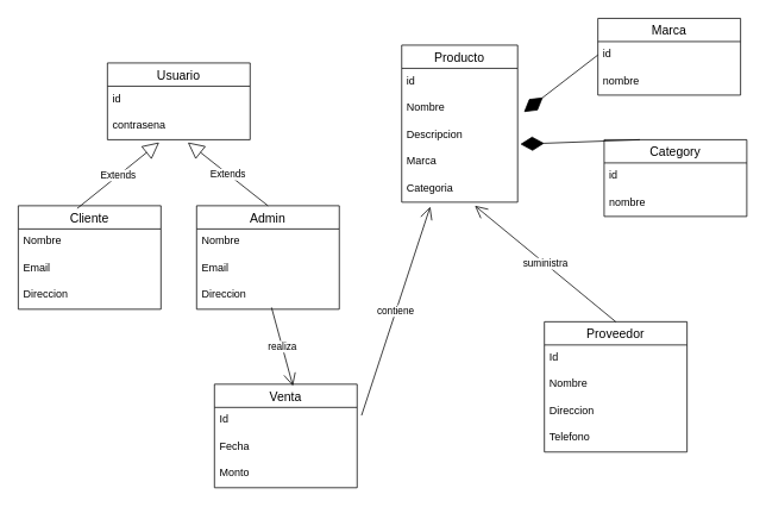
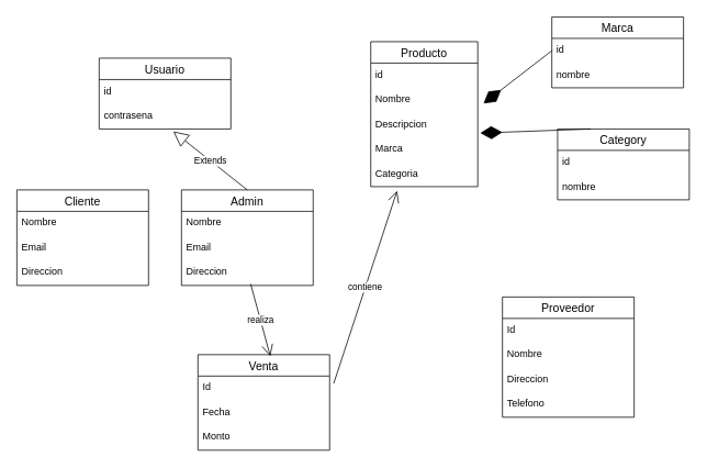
  <mxCell id="0" />
  <mxCell id="1" parent="0" />
  <mxCell id="2" value="Producto" style="swimlane;fontStyle=0;childLayout=stackLayout;horizontal=1;startSize=26;horizontalStack=0;resizeParent=1;resizeParentMax=0;resizeLast=0;collapsible=1;marginBottom=0;align=center;fontSize=14;" parent="1" vertex="1"><mxGeometry x="450" y="50" width="130" height="176" as="geometry" /></mxCell>
  <mxCell id="3" value="id" style="text;strokeColor=none;fillColor=none;spacingLeft=4;spacingRight=4;overflow=hidden;rotatable=0;points=[[0,0.5],[1,0.5]];portConstraint=eastwest;fontSize=12;" parent="2" vertex="1"><mxGeometry y="26" width="130" height="30" as="geometry" /></mxCell>
  <mxCell id="4" value="Nombre" style="text;strokeColor=none;fillColor=none;spacingLeft=4;spacingRight=4;overflow=hidden;rotatable=0;points=[[0,0.5],[1,0.5]];portConstraint=eastwest;fontSize=12;" parent="2" vertex="1"><mxGeometry y="56" width="130" height="30" as="geometry" /></mxCell>
  <mxCell id="5" value="Descripcion" style="text;strokeColor=none;fillColor=none;spacingLeft=4;spacingRight=4;overflow=hidden;rotatable=0;points=[[0,0.5],[1,0.5]];portConstraint=eastwest;fontSize=12;" vertex="1" parent="2"><mxGeometry y="86" width="130" height="30" as="geometry" /></mxCell>
  <mxCell id="6" value="Marca" style="text;strokeColor=none;fillColor=none;spacingLeft=4;spacingRight=4;overflow=hidden;rotatable=0;points=[[0,0.5],[1,0.5]];portConstraint=eastwest;fontSize=12;" parent="2" vertex="1"><mxGeometry y="116" width="130" height="30" as="geometry" /></mxCell>
  <mxCell id="7" value="Categoria" style="text;strokeColor=none;fillColor=none;spacingLeft=4;spacingRight=4;overflow=hidden;rotatable=0;points=[[0,0.5],[1,0.5]];portConstraint=eastwest;fontSize=12;" vertex="1" parent="2"><mxGeometry y="146" width="130" height="30" as="geometry" /></mxCell>
  <mxCell id="8" value="Usuario" style="swimlane;fontStyle=0;childLayout=stackLayout;horizontal=1;startSize=26;horizontalStack=0;resizeParent=1;resizeParentMax=0;resizeLast=0;collapsible=1;marginBottom=0;align=center;fontSize=14;" parent="1" vertex="1"><mxGeometry x="120" y="70" width="160" height="86" as="geometry" /></mxCell>
  <mxCell id="9" value="id " style="text;strokeColor=none;fillColor=none;spacingLeft=4;spacingRight=4;overflow=hidden;rotatable=0;points=[[0,0.5],[1,0.5]];portConstraint=eastwest;fontSize=12;" parent="8" vertex="1"><mxGeometry y="26" width="160" height="30" as="geometry" /></mxCell>
  <mxCell id="10" value="contrasena" style="text;strokeColor=none;fillColor=none;spacingLeft=4;spacingRight=4;overflow=hidden;rotatable=0;points=[[0,0.5],[1,0.5]];portConstraint=eastwest;fontSize=12;" parent="8" vertex="1"><mxGeometry y="56" width="160" height="30" as="geometry" /></mxCell>
  <mxCell id="11" value="Category" style="swimlane;fontStyle=0;childLayout=stackLayout;horizontal=1;startSize=26;horizontalStack=0;resizeParent=1;resizeParentMax=0;resizeLast=0;collapsible=1;marginBottom=0;align=center;fontSize=14;" vertex="1" parent="1"><mxGeometry x="677" y="156" width="160" height="86" as="geometry" /></mxCell>
  <mxCell id="12" value="id" style="text;strokeColor=none;fillColor=none;spacingLeft=4;spacingRight=4;overflow=hidden;rotatable=0;points=[[0,0.5],[1,0.5]];portConstraint=eastwest;fontSize=12;" vertex="1" parent="11"><mxGeometry y="26" width="160" height="30" as="geometry" /></mxCell>
  <mxCell id="13" value="nombre" style="text;strokeColor=none;fillColor=none;spacingLeft=4;spacingRight=4;overflow=hidden;rotatable=0;points=[[0,0.5],[1,0.5]];portConstraint=eastwest;fontSize=12;" vertex="1" parent="11"><mxGeometry y="56" width="160" height="30" as="geometry" /></mxCell>
  <mxCell id="14" value="Marca" style="swimlane;fontStyle=0;childLayout=stackLayout;horizontal=1;startSize=26;horizontalStack=0;resizeParent=1;resizeParentMax=0;resizeLast=0;collapsible=1;marginBottom=0;align=center;fontSize=14;" vertex="1" parent="1"><mxGeometry x="670" y="20" width="160" height="86" as="geometry" /></mxCell>
  <mxCell id="15" value="id" style="text;strokeColor=none;fillColor=none;spacingLeft=4;spacingRight=4;overflow=hidden;rotatable=0;points=[[0,0.5],[1,0.5]];portConstraint=eastwest;fontSize=12;" vertex="1" parent="14"><mxGeometry y="26" width="160" height="30" as="geometry" /></mxCell>
  <mxCell id="16" value="nombre" style="text;strokeColor=none;fillColor=none;spacingLeft=4;spacingRight=4;overflow=hidden;rotatable=0;points=[[0,0.5],[1,0.5]];portConstraint=eastwest;fontSize=12;" vertex="1" parent="14"><mxGeometry y="56" width="160" height="30" as="geometry" /></mxCell>
  <mxCell id="17" value="Venta" style="swimlane;fontStyle=0;childLayout=stackLayout;horizontal=1;startSize=26;horizontalStack=0;resizeParent=1;resizeParentMax=0;resizeLast=0;collapsible=1;marginBottom=0;align=center;fontSize=14;" vertex="1" parent="1"><mxGeometry x="240" y="430" width="160" height="116" as="geometry" /></mxCell>
  <mxCell id="18" value="Id" style="text;strokeColor=none;fillColor=none;spacingLeft=4;spacingRight=4;overflow=hidden;rotatable=0;points=[[0,0.5],[1,0.5]];portConstraint=eastwest;fontSize=12;" vertex="1" parent="17"><mxGeometry y="26" width="160" height="30" as="geometry" /></mxCell>
  <mxCell id="19" value="Fecha" style="text;strokeColor=none;fillColor=none;spacingLeft=4;spacingRight=4;overflow=hidden;rotatable=0;points=[[0,0.5],[1,0.5]];portConstraint=eastwest;fontSize=12;" vertex="1" parent="17"><mxGeometry y="56" width="160" height="30" as="geometry" /></mxCell>
  <mxCell id="20" value="Monto" style="text;strokeColor=none;fillColor=none;spacingLeft=4;spacingRight=4;overflow=hidden;rotatable=0;points=[[0,0.5],[1,0.5]];portConstraint=eastwest;fontSize=12;" vertex="1" parent="17"><mxGeometry y="86" width="160" height="30" as="geometry" /></mxCell>
  <mxCell id="21" value="Cliente" style="swimlane;fontStyle=0;childLayout=stackLayout;horizontal=1;startSize=26;horizontalStack=0;resizeParent=1;resizeParentMax=0;resizeLast=0;collapsible=1;marginBottom=0;align=center;fontSize=14;" vertex="1" parent="1"><mxGeometry x="20" y="230" width="160" height="116" as="geometry" /></mxCell>
  <mxCell id="22" value="Nombre" style="text;strokeColor=none;fillColor=none;spacingLeft=4;spacingRight=4;overflow=hidden;rotatable=0;points=[[0,0.5],[1,0.5]];portConstraint=eastwest;fontSize=12;" vertex="1" parent="21"><mxGeometry y="26" width="160" height="30" as="geometry" /></mxCell>
  <mxCell id="23" value="Email" style="text;strokeColor=none;fillColor=none;spacingLeft=4;spacingRight=4;overflow=hidden;rotatable=0;points=[[0,0.5],[1,0.5]];portConstraint=eastwest;fontSize=12;" vertex="1" parent="21"><mxGeometry y="56" width="160" height="30" as="geometry" /></mxCell>
  <mxCell id="24" value="Direccion" style="text;strokeColor=none;fillColor=none;spacingLeft=4;spacingRight=4;overflow=hidden;rotatable=0;points=[[0,0.5],[1,0.5]];portConstraint=eastwest;fontSize=12;" vertex="1" parent="21"><mxGeometry y="86" width="160" height="30" as="geometry" /></mxCell>
  <mxCell id="25" value="Admin" style="swimlane;fontStyle=0;childLayout=stackLayout;horizontal=1;startSize=26;horizontalStack=0;resizeParent=1;resizeParentMax=0;resizeLast=0;collapsible=1;marginBottom=0;align=center;fontSize=14;" vertex="1" parent="1"><mxGeometry x="220" y="230" width="160" height="116" as="geometry" /></mxCell>
  <mxCell id="26" value="Nombre" style="text;strokeColor=none;fillColor=none;spacingLeft=4;spacingRight=4;overflow=hidden;rotatable=0;points=[[0,0.5],[1,0.5]];portConstraint=eastwest;fontSize=12;" vertex="1" parent="25"><mxGeometry y="26" width="160" height="30" as="geometry" /></mxCell>
  <mxCell id="27" value="Email" style="text;strokeColor=none;fillColor=none;spacingLeft=4;spacingRight=4;overflow=hidden;rotatable=0;points=[[0,0.5],[1,0.5]];portConstraint=eastwest;fontSize=12;" vertex="1" parent="25"><mxGeometry y="56" width="160" height="30" as="geometry" /></mxCell>
  <mxCell id="28" value="Direccion" style="text;strokeColor=none;fillColor=none;spacingLeft=4;spacingRight=4;overflow=hidden;rotatable=0;points=[[0,0.5],[1,0.5]];portConstraint=eastwest;fontSize=12;" vertex="1" parent="25"><mxGeometry y="86" width="160" height="30" as="geometry" /></mxCell>
  <mxCell id="29" value="Extends" style="endArrow=block;endSize=16;endFill=0;html=1;entryX=0.563;entryY=1.1;entryDx=0;entryDy=0;entryPerimeter=0;" edge="1" parent="25" target="10"><mxGeometry width="160" relative="1" as="geometry"><mxPoint x="80" as="sourcePoint" /><mxPoint x="240" as="targetPoint" /></mxGeometry></mxCell>
- <mxCell id="30" value="Extends" style="endArrow=block;endSize=16;endFill=0;html=1;exitX=0.413;exitY=0.026;exitDx=0;exitDy=0;exitPerimeter=0;entryX=0.363;entryY=1.1;entryDx=0;entryDy=0;entryPerimeter=0;" edge="1" parent="1" source="21" target="10"><mxGeometry width="160" relative="1" as="geometry"><mxPoint x="100" y="152.5" as="sourcePoint" /><mxPoint x="260" y="152.5" as="targetPoint" /></mxGeometry></mxCell>
  <mxCell id="31" value="" style="endArrow=diamondThin;endFill=1;endSize=24;html=1;exitX=0.25;exitY=0;exitDx=0;exitDy=0;entryX=1.023;entryY=-0.167;entryDx=0;entryDy=0;entryPerimeter=0;" edge="1" parent="1" source="11" target="6"><mxGeometry width="160" relative="1" as="geometry"><mxPoint x="380" y="210" as="sourcePoint" /><mxPoint x="540" y="210" as="targetPoint" /></mxGeometry></mxCell>
  <mxCell id="32" value="" style="endArrow=diamondThin;endFill=1;endSize=24;html=1;exitX=0;exitY=0.5;exitDx=0;exitDy=0;entryX=1.054;entryY=0.633;entryDx=0;entryDy=0;entryPerimeter=0;" edge="1" parent="1" source="15" target="4"><mxGeometry width="160" relative="1" as="geometry"><mxPoint x="640" y="70" as="sourcePoint" /><mxPoint x="750" y="120" as="targetPoint" /></mxGeometry></mxCell>
  <mxCell id="33" value="Proveedor" style="swimlane;fontStyle=0;childLayout=stackLayout;horizontal=1;startSize=26;horizontalStack=0;resizeParent=1;resizeParentMax=0;resizeLast=0;collapsible=1;marginBottom=0;align=center;fontSize=14;" vertex="1" parent="1"><mxGeometry x="610" y="360" width="160" height="146" as="geometry" /></mxCell>
  <mxCell id="34" value="Id" style="text;strokeColor=none;fillColor=none;spacingLeft=4;spacingRight=4;overflow=hidden;rotatable=0;points=[[0,0.5],[1,0.5]];portConstraint=eastwest;fontSize=12;" vertex="1" parent="33"><mxGeometry y="26" width="160" height="30" as="geometry" /></mxCell>
  <mxCell id="35" value="Nombre" style="text;strokeColor=none;fillColor=none;spacingLeft=4;spacingRight=4;overflow=hidden;rotatable=0;points=[[0,0.5],[1,0.5]];portConstraint=eastwest;fontSize=12;" vertex="1" parent="33"><mxGeometry y="56" width="160" height="30" as="geometry" /></mxCell>
  <mxCell id="36" value="Direccion" style="text;strokeColor=none;fillColor=none;spacingLeft=4;spacingRight=4;overflow=hidden;rotatable=0;points=[[0,0.5],[1,0.5]];portConstraint=eastwest;fontSize=12;" vertex="1" parent="33"><mxGeometry y="86" width="160" height="30" as="geometry" /></mxCell>
  <mxCell id="37" value="Telefono" style="text;strokeColor=none;fillColor=none;spacingLeft=4;spacingRight=4;overflow=hidden;rotatable=0;points=[[0,0.5],[1,0.5]];portConstraint=eastwest;fontSize=12;" vertex="1" parent="33"><mxGeometry y="116" width="160" height="30" as="geometry" /></mxCell>
- <mxCell id="38" value="suministra" style="endArrow=open;endFill=1;endSize=12;html=1;exitX=0.5;exitY=0;exitDx=0;exitDy=0;entryX=0.631;entryY=1.133;entryDx=0;entryDy=0;entryPerimeter=0;" edge="1" parent="1" source="33" target="7"><mxGeometry width="160" relative="1" as="geometry"><mxPoint x="380" y="290" as="sourcePoint" /><mxPoint x="540" y="270" as="targetPoint" /></mxGeometry></mxCell>
  <mxCell id="39" value="realiza" style="endArrow=open;endFill=1;endSize=12;html=1;exitX=0.525;exitY=0.933;exitDx=0;exitDy=0;exitPerimeter=0;entryX=0.55;entryY=0.017;entryDx=0;entryDy=0;entryPerimeter=0;" edge="1" parent="1" source="28" target="17"><mxGeometry width="160" relative="1" as="geometry"><mxPoint x="380" y="320" as="sourcePoint" /><mxPoint x="540" y="320" as="targetPoint" /></mxGeometry></mxCell>
  <mxCell id="40" value="contiene" style="endArrow=open;endFill=1;endSize=12;html=1;exitX=1.031;exitY=0.3;exitDx=0;exitDy=0;exitPerimeter=0;entryX=0.246;entryY=1.167;entryDx=0;entryDy=0;entryPerimeter=0;" edge="1" parent="1" source="18" target="7"><mxGeometry width="160" relative="1" as="geometry"><mxPoint x="380" y="340" as="sourcePoint" /><mxPoint x="540" y="340" as="targetPoint" /></mxGeometry></mxCell>
